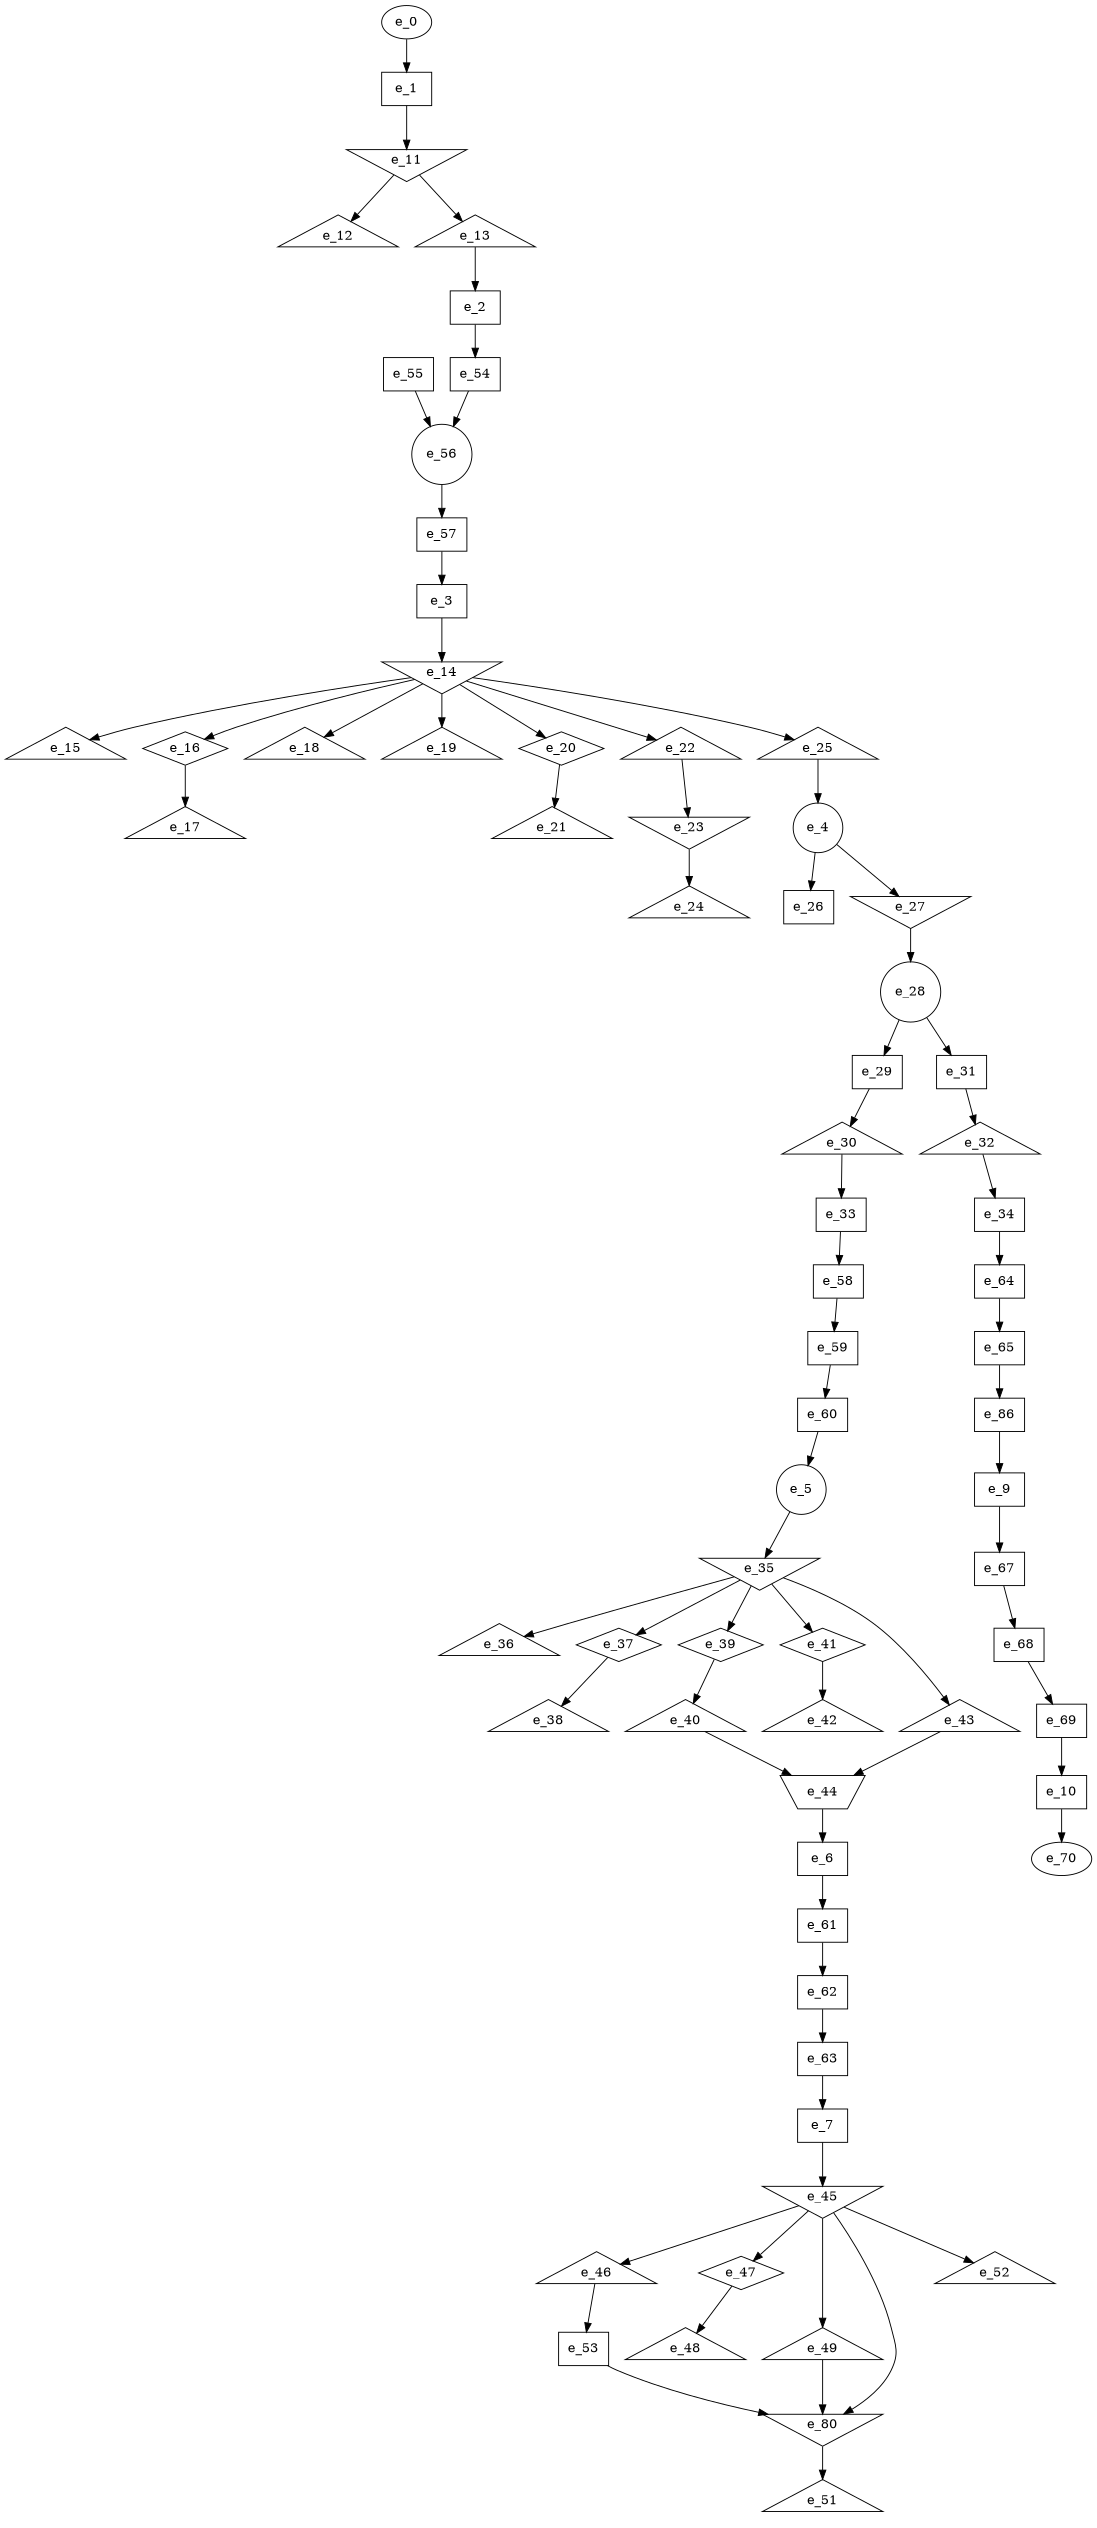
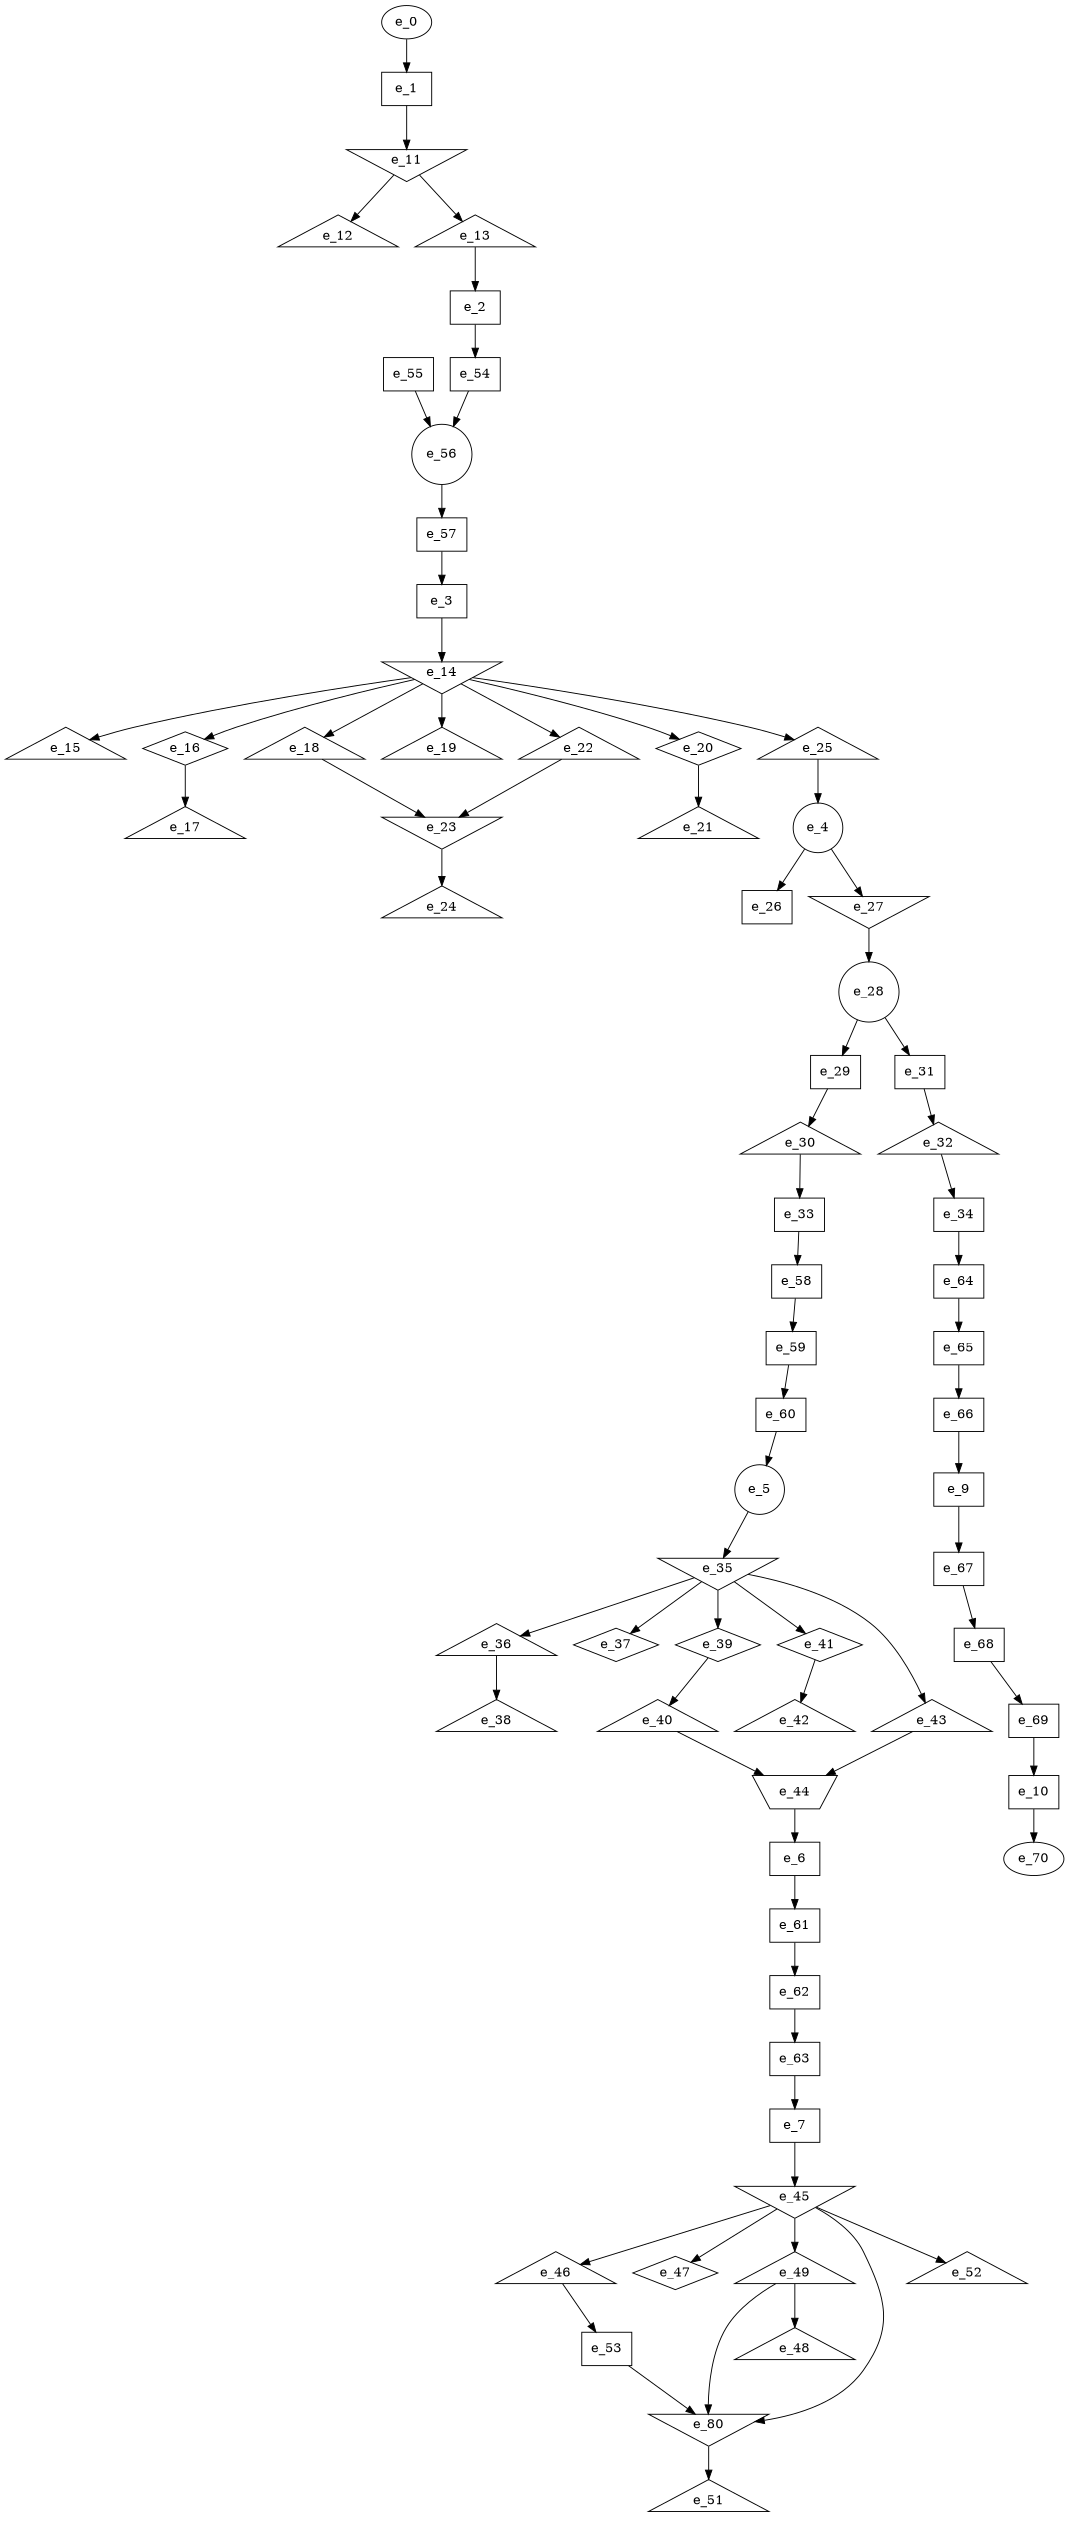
  digraph {
    node [shape=dot]
    e_11 [shape=invtriangle]
    e_1
    e_0 [shape=""]
    e_12 [shape=triangle]
    e_13 [shape=triangle]
    e_2
    e_54
    e_56 [shape=circle]
    e_14 [shape=invtriangle]
    e_3
    e_15 [shape=triangle]
    e_16 [shape=diamond]
    e_18 [shape=triangle]
    e_19 [shape=triangle]
    e_20 [shape=diamond]
    e_22 [shape=triangle]
    e_25 [shape=triangle]
    e_4 [shape=circle]
    e_26
    e_27 [shape=invtriangle]
    e_28 [shape=circle]
    e_5 [shape=circle]
    e_35 [shape=invtriangle]
    e_36 [shape=triangle]
    e_37 [shape=diamond]
    e_39 [shape=diamond]
    e_41 [shape=diamond]
    e_43 [shape=triangle]
    e_6
    e_61
    e_62
    e_45 [shape=invtriangle]
    e_7
    e_46 [shape=triangle]
    e_47 [shape=diamond]
    e_49 [shape=triangle]
    n37 [label=e_80 shape=invtriangle]
    e_52 [shape=triangle]
    e_55
    e_9
    e_67
    e_68
    e_70 [shape=""]
    e_10
    e_17 [shape=triangle]
    e_23 [shape=invtriangle]
    e_21 [shape=triangle]
    e_24 [shape=triangle]
    e_29
    e_31
    e_30 [shape=triangle]
    e_32 [shape=triangle]
    e_33
    e_58
    e_34
    e_64
    e_59
    e_65
    e_38 [shape=triangle]
    e_40 [shape=triangle]
    e_42 [shape=triangle]
    e_44 [shape=invtrapezium]
    e_53
    e_48 [shape=triangle]
    e_51 [shape=triangle]
    e_57
    e_60
    e_63
-   e_66 [label=e_86]
+   e_66
    e_69
    e_11 -> e_12
    e_11 -> e_13
    e_1 -> e_11
    e_0 -> e_1
    e_13 -> e_2
    e_2 -> e_54
    e_54 -> e_56
    e_56 -> e_57
    e_14 -> e_15
    e_14 -> e_16
    e_14 -> e_18
    e_14 -> e_19
    e_14 -> e_20
    e_14 -> e_22
    e_14 -> e_25
    e_3 -> e_14
    e_16 -> e_17
+   e_18 -> e_23
    e_20 -> e_21
    e_22 -> e_23
    e_25 -> e_4
    e_4 -> e_26
    e_4 -> e_27
    e_27 -> e_28
    e_28 -> e_29
    e_28 -> e_31
    e_5 -> e_35
    e_35 -> e_36
    e_35 -> e_37
    e_35 -> e_39
    e_35 -> e_41
    e_35 -> e_43
-   e_37 -> e_38
+   e_36 -> e_38
    e_39 -> e_40
    e_41 -> e_42
    e_43 -> e_44
    e_6 -> e_61
    e_61 -> e_62
    e_62 -> e_63
    e_45 -> e_46
    e_45 -> e_47
    e_45 -> e_49
    e_45 -> n37
    e_45 -> e_52
    e_7 -> e_45
    e_46 -> e_53
-   e_47 -> e_48
+   e_49 -> e_48
    e_49 -> n37
    n37 -> e_51
    e_55 -> e_56
    e_9 -> e_67
    e_67 -> e_68
    e_68 -> e_69
    e_10 -> e_70
    e_23 -> e_24
    e_29 -> e_30
    e_31 -> e_32
    e_30 -> e_33
    e_32 -> e_34
    e_33 -> e_58
    e_58 -> e_59
    e_34 -> e_64
    e_64 -> e_65
    e_59 -> e_60
    e_65 -> e_66
    e_40 -> e_44
    e_44 -> e_6
    e_53 -> n37
    e_57 -> e_3
    e_60 -> e_5
    e_63 -> e_7
    e_66 -> e_9
    e_69 -> e_10
  }
